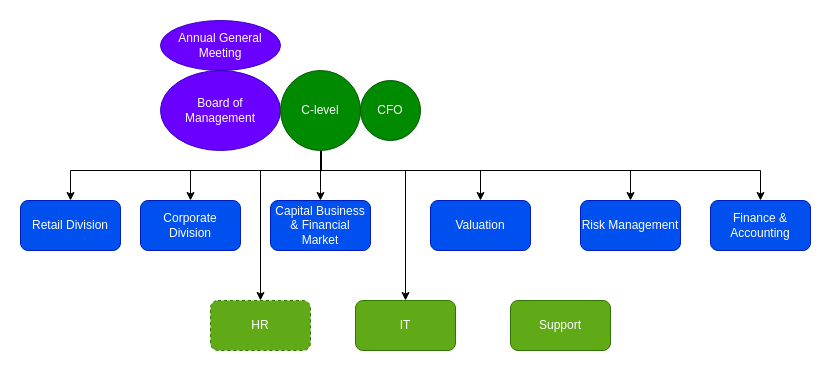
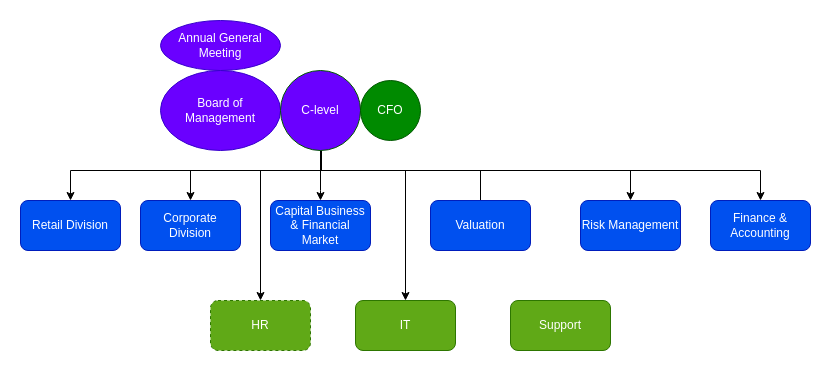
  <mxCell id="0" />
  <mxCell id="1" parent="0" />
  <mxCell id="2" value="Annual General Meeting" style="ellipse;whiteSpace=wrap;html=1;fillColor=#6a00ff;strokeColor=#3700CC;fontColor=#ffffff;" vertex="1" parent="1"><mxGeometry x="160" y="20" width="120" height="50" as="geometry" /></mxCell>
  <mxCell id="3" value="Board of Management" style="ellipse;whiteSpace=wrap;html=1;fillColor=#6a00ff;strokeColor=#3700CC;fontColor=#ffffff;" vertex="1" parent="1"><mxGeometry x="160" y="70" width="120" height="80" as="geometry" /></mxCell>
  <mxCell id="4" style="edgeStyle=orthogonalEdgeStyle;rounded=0;orthogonalLoop=1;jettySize=auto;html=1;exitX=0.5;exitY=1;exitDx=0;exitDy=0;entryX=0.5;entryY=0;entryDx=0;entryDy=0;" edge="1" parent="1" source="12" target="14"><mxGeometry relative="1" as="geometry"><Array as="points"><mxPoint x="320" y="170" /><mxPoint x="70" y="170" /></Array></mxGeometry></mxCell>
  <mxCell id="5" style="edgeStyle=orthogonalEdgeStyle;rounded=0;orthogonalLoop=1;jettySize=auto;html=1;entryX=0.5;entryY=0;entryDx=0;entryDy=0;exitX=0.5;exitY=1;exitDx=0;exitDy=0;" edge="1" parent="1" source="12" target="15"><mxGeometry relative="1" as="geometry"><Array as="points"><mxPoint x="320" y="170" /><mxPoint x="190" y="170" /></Array></mxGeometry></mxCell>
  <mxCell id="6" style="edgeStyle=orthogonalEdgeStyle;rounded=0;orthogonalLoop=1;jettySize=auto;html=1;exitX=0.5;exitY=1;exitDx=0;exitDy=0;" edge="1" parent="1" source="12" target="16"><mxGeometry relative="1" as="geometry"><Array as="points"><mxPoint x="320" y="190" /><mxPoint x="320" y="190" /></Array></mxGeometry></mxCell>
- <mxCell id="7" style="edgeStyle=orthogonalEdgeStyle;rounded=0;orthogonalLoop=1;jettySize=auto;html=1;exitX=0.5;exitY=1;exitDx=0;exitDy=0;" edge="1" parent="1" source="12" target="17"><mxGeometry relative="1" as="geometry"><Array as="points"><mxPoint x="320" y="170" /><mxPoint x="480" y="170" /></Array></mxGeometry></mxCell>
+ <mxCell id="7" style="edgeStyle=orthogonalEdgeStyle;rounded=0;orthogonalLoop=1;jettySize=auto;html=1;exitX=0.5;exitY=1;exitDx=0;exitDy=0;endArrow=none;" edge="1" parent="1" source="12" target="17"><mxGeometry relative="1" as="geometry"><Array as="points"><mxPoint x="320" y="170" /><mxPoint x="480" y="170" /></Array></mxGeometry></mxCell>
  <mxCell id="8" style="edgeStyle=orthogonalEdgeStyle;rounded=0;orthogonalLoop=1;jettySize=auto;html=1;" edge="1" parent="1" target="18"><mxGeometry relative="1" as="geometry"><mxPoint x="320" y="150" as="sourcePoint" /><Array as="points"><mxPoint x="320" y="170" /><mxPoint x="630" y="170" /></Array></mxGeometry></mxCell>
  <mxCell id="9" style="edgeStyle=orthogonalEdgeStyle;rounded=0;orthogonalLoop=1;jettySize=auto;html=1;" edge="1" parent="1" target="19"><mxGeometry relative="1" as="geometry"><mxPoint x="320" y="150" as="sourcePoint" /><Array as="points"><mxPoint x="320" y="170" /><mxPoint x="760" y="170" /></Array></mxGeometry></mxCell>
  <mxCell id="10" style="edgeStyle=orthogonalEdgeStyle;rounded=0;orthogonalLoop=1;jettySize=auto;html=1;" edge="1" parent="1" target="21"><mxGeometry relative="1" as="geometry"><mxPoint x="320" y="160" as="sourcePoint" /><Array as="points"><mxPoint x="320" y="139" /><mxPoint x="320" y="170" /><mxPoint x="405" y="170" /></Array></mxGeometry></mxCell>
  <mxCell id="11" style="edgeStyle=orthogonalEdgeStyle;rounded=0;orthogonalLoop=1;jettySize=auto;html=1;exitX=0.5;exitY=1;exitDx=0;exitDy=0;" edge="1" parent="1" source="12" target="20"><mxGeometry relative="1" as="geometry"><Array as="points"><mxPoint x="321" y="150" /><mxPoint x="321" y="170" /><mxPoint x="260" y="170" /></Array></mxGeometry></mxCell>
- <mxCell id="12" value="C-level" style="ellipse;whiteSpace=wrap;html=1;aspect=fixed;fillColor=#008a00;strokeColor=#005700;fontColor=#ffffff;" vertex="1" parent="1"><mxGeometry x="280" y="70" width="80" height="80" as="geometry" /></mxCell>
+ <mxCell id="12" value="C-level" style="ellipse;whiteSpace=wrap;html=1;aspect=fixed;fillColor=#6a00ff;strokeColor=#005700;fontColor=#ffffff;" vertex="1" parent="1"><mxGeometry x="280" y="70" width="80" height="80" as="geometry" /></mxCell>
  <mxCell id="13" value="CFO" style="ellipse;whiteSpace=wrap;html=1;aspect=fixed;fillColor=#008a00;strokeColor=#005700;fontColor=#ffffff;" vertex="1" parent="1"><mxGeometry x="360" y="80" width="60" height="60" as="geometry" /></mxCell>
  <mxCell id="14" value="Retail Division" style="rounded=1;whiteSpace=wrap;html=1;fillColor=#0050ef;strokeColor=#001DBC;fontColor=#ffffff;" vertex="1" parent="1"><mxGeometry x="20" y="200" width="100" height="50" as="geometry" /></mxCell>
  <mxCell id="15" value="Corporate Division" style="rounded=1;whiteSpace=wrap;html=1;fillColor=#0050ef;strokeColor=#001DBC;fontColor=#ffffff;" vertex="1" parent="1"><mxGeometry x="140" y="200" width="100" height="50" as="geometry" /></mxCell>
  <mxCell id="16" value="Capital Business &amp;amp; Financial Market" style="rounded=1;whiteSpace=wrap;html=1;fillColor=#0050ef;strokeColor=#001DBC;fontColor=#ffffff;" vertex="1" parent="1"><mxGeometry x="270" y="200" width="100" height="50" as="geometry" /></mxCell>
  <mxCell id="17" value="Valuation" style="rounded=1;whiteSpace=wrap;html=1;fillColor=#0050ef;strokeColor=#001DBC;fontColor=#ffffff;" vertex="1" parent="1"><mxGeometry x="430" y="200" width="100" height="50" as="geometry" /></mxCell>
  <mxCell id="18" value="Risk Management" style="rounded=1;whiteSpace=wrap;html=1;fillColor=#0050ef;strokeColor=#001DBC;fontColor=#ffffff;" vertex="1" parent="1"><mxGeometry x="580" y="200" width="100" height="50" as="geometry" /></mxCell>
  <mxCell id="19" value="Finance &amp;amp; Accounting" style="rounded=1;whiteSpace=wrap;html=1;fillColor=#0050ef;strokeColor=#001DBC;fontColor=#ffffff;" vertex="1" parent="1"><mxGeometry x="710" y="200" width="100" height="50" as="geometry" /></mxCell>
  <mxCell id="20" value="HR" style="rounded=1;whiteSpace=wrap;html=1;fillColor=#60a917;strokeColor=#2D7600;fontColor=#ffffff;dashed=1;" vertex="1" parent="1"><mxGeometry x="210" y="300" width="100" height="50" as="geometry" /></mxCell>
  <mxCell id="21" value="IT" style="rounded=1;whiteSpace=wrap;html=1;fillColor=#60a917;strokeColor=#2D7600;fontColor=#ffffff;" vertex="1" parent="1"><mxGeometry x="355" y="300" width="100" height="50" as="geometry" /></mxCell>
  <mxCell id="22" value="Support" style="rounded=1;whiteSpace=wrap;html=1;fillColor=#60a917;strokeColor=#2D7600;fontColor=#ffffff;" vertex="1" parent="1"><mxGeometry x="510" y="300" width="100" height="50" as="geometry" /></mxCell>
